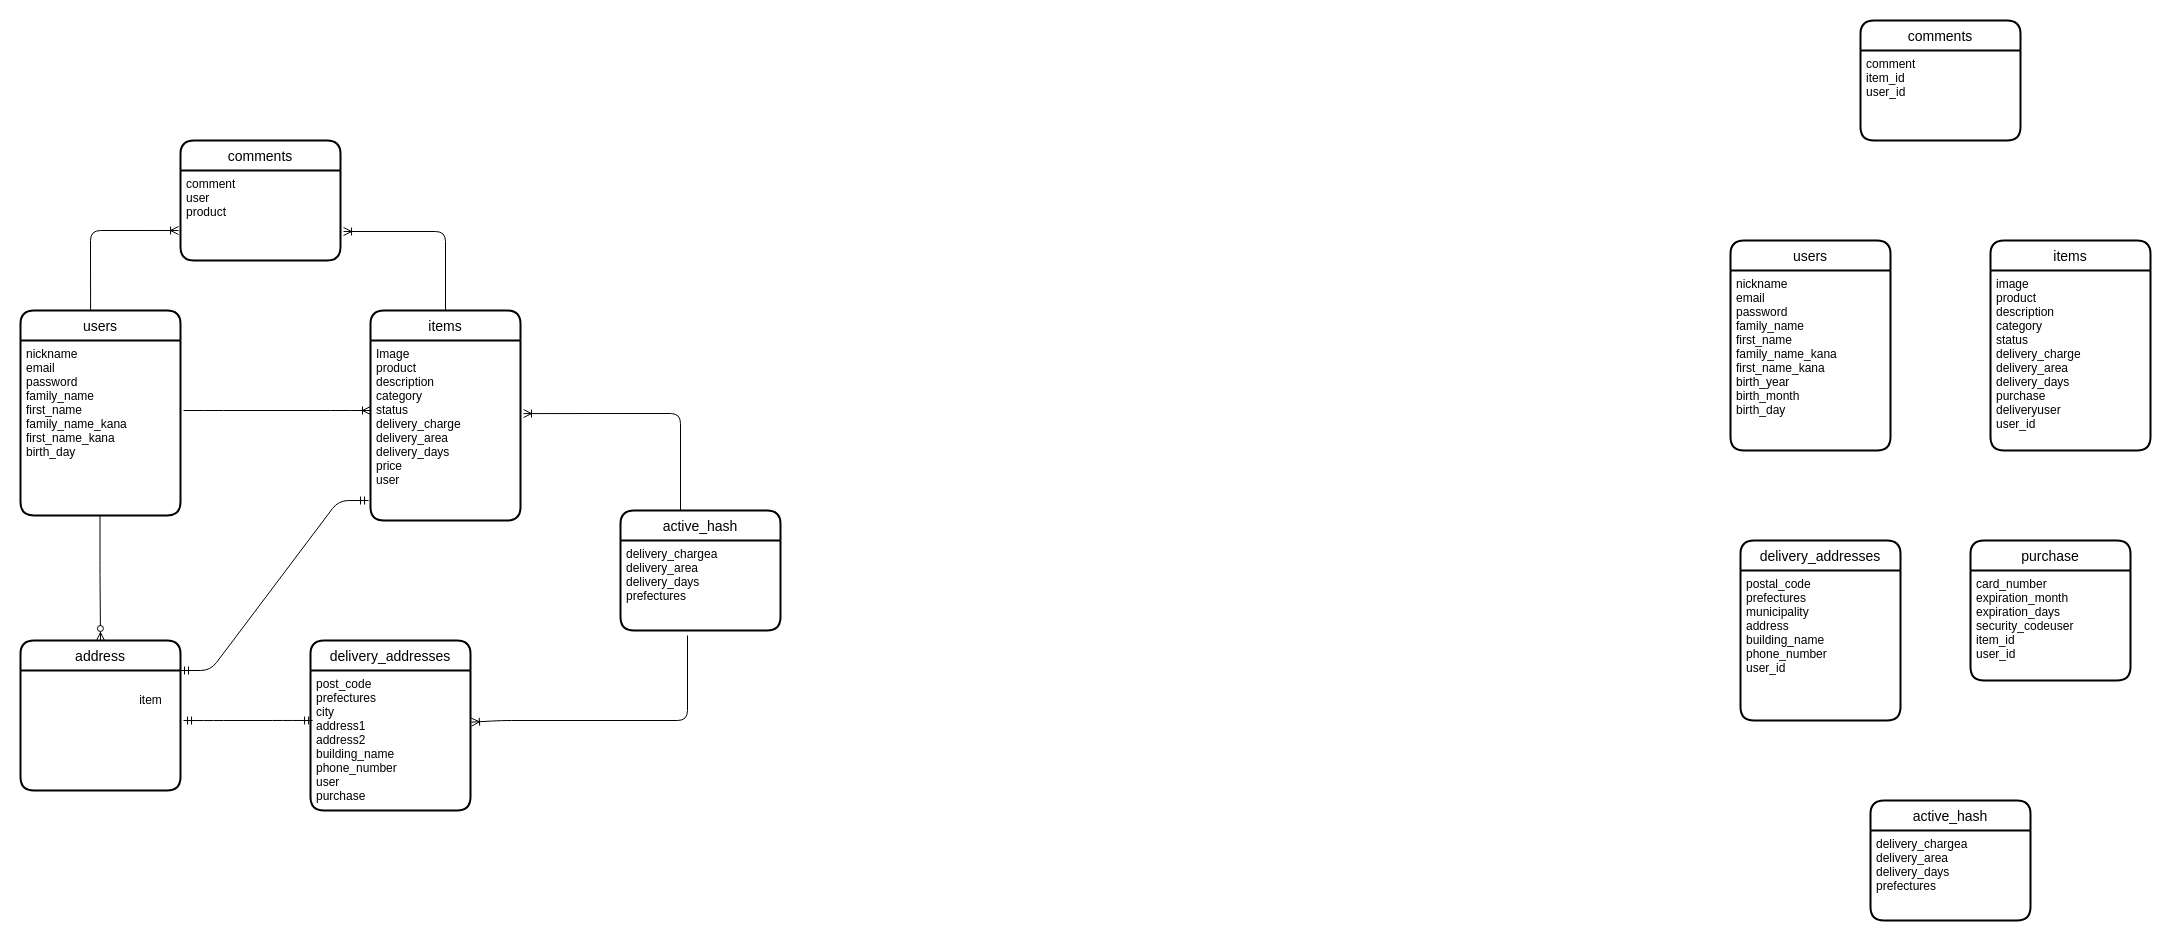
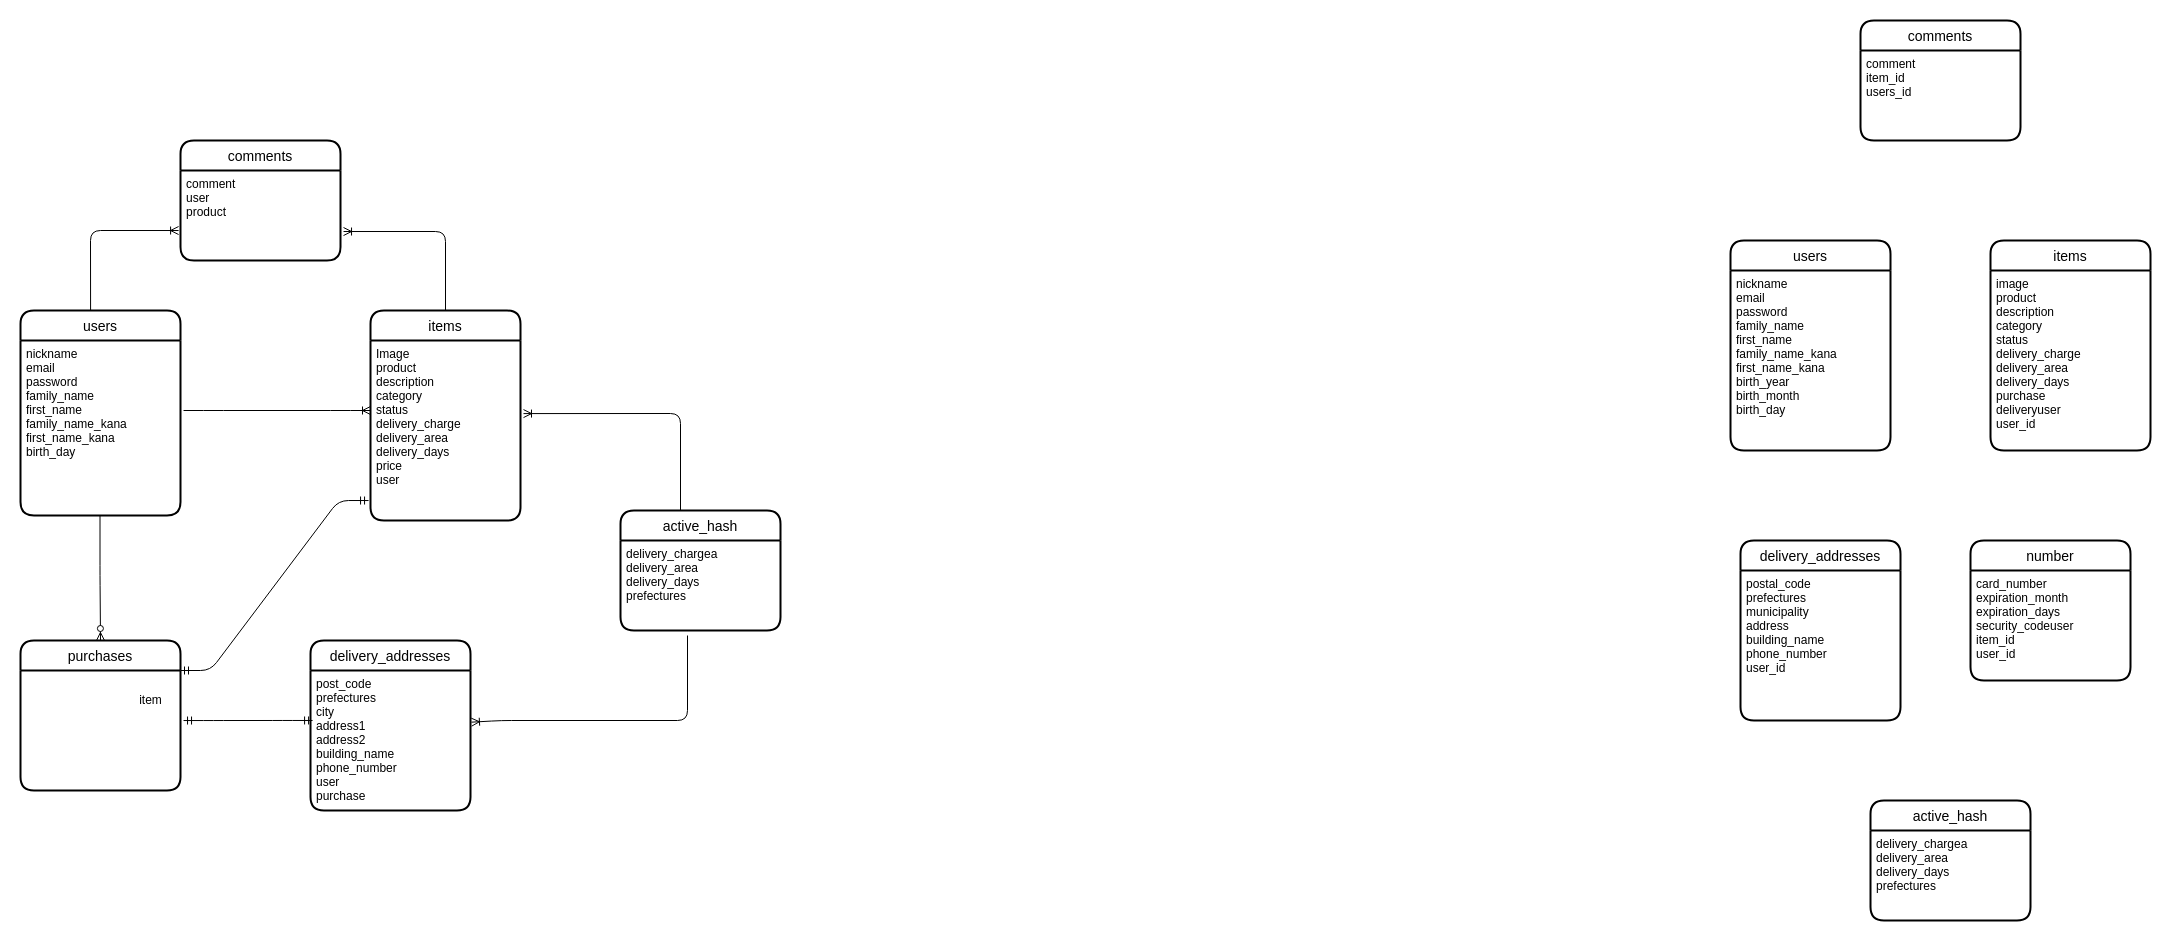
  <mxCell id="0" />
  <mxCell id="1" parent="0" />
  <mxCell id="2" value="users" style="swimlane;childLayout=stackLayout;horizontal=1;startSize=30;horizontalStack=0;rounded=1;fontSize=14;fontStyle=0;strokeWidth=2;resizeParent=0;resizeLast=1;shadow=0;dashed=0;align=center;" parent="1" vertex="1"><mxGeometry x="1730" y="240" width="160" height="210" as="geometry" /></mxCell>
  <mxCell id="3" value="nickname&#10;email&#10;password&#10;family_name&#10;first_name&#10;family_name_kana&#10;first_name_kana&#10;birth_year&#10;birth_month&#10;birth_day" style="align=left;strokeColor=none;fillColor=none;spacingLeft=4;fontSize=12;verticalAlign=top;resizable=0;rotatable=0;part=1;" parent="2" vertex="1"><mxGeometry y="30" width="160" height="180" as="geometry" /></mxCell>
  <mxCell id="4" value="items" style="swimlane;childLayout=stackLayout;horizontal=1;startSize=30;horizontalStack=0;rounded=1;fontSize=14;fontStyle=0;strokeWidth=2;resizeParent=0;resizeLast=1;shadow=0;dashed=0;align=center;" parent="1" vertex="1"><mxGeometry x="1990" y="240" width="160" height="210" as="geometry" /></mxCell>
  <mxCell id="5" value="image&#10;product&#10;description&#10;category&#10;status&#10;delivery_charge&#10;delivery_area&#10;delivery_days&#10;purchase&#10;deliveryuser&#10;user_id" style="align=left;strokeColor=none;fillColor=none;spacingLeft=4;fontSize=12;verticalAlign=top;resizable=0;rotatable=0;part=1;" parent="4" vertex="1"><mxGeometry y="30" width="160" height="180" as="geometry" /></mxCell>
  <mxCell id="6" value="comments" style="swimlane;childLayout=stackLayout;horizontal=1;startSize=30;horizontalStack=0;rounded=1;fontSize=14;fontStyle=0;strokeWidth=2;resizeParent=0;resizeLast=1;shadow=0;dashed=0;align=center;" parent="1" vertex="1"><mxGeometry x="1860" y="20" width="160" height="120" as="geometry" /></mxCell>
- <mxCell id="7" value="comment&#10;item_id&#10;user_id" style="align=left;strokeColor=none;fillColor=none;spacingLeft=4;fontSize=12;verticalAlign=top;resizable=0;rotatable=0;part=1;" parent="6" vertex="1"><mxGeometry y="30" width="160" height="90" as="geometry" /></mxCell>
+ <mxCell id="7" value="comment&#10;item_id&#10;users_id" style="align=left;strokeColor=none;fillColor=none;spacingLeft=4;fontSize=12;verticalAlign=top;resizable=0;rotatable=0;part=1;" parent="6" vertex="1"><mxGeometry y="30" width="160" height="90" as="geometry" /></mxCell>
  <mxCell id="8" value="delivery_addresses" style="swimlane;childLayout=stackLayout;horizontal=1;startSize=30;horizontalStack=0;rounded=1;fontSize=14;fontStyle=0;strokeWidth=2;resizeParent=0;resizeLast=1;shadow=0;dashed=0;align=center;" parent="1" vertex="1"><mxGeometry x="1740" y="540" width="160" height="180" as="geometry" /></mxCell>
  <mxCell id="9" value="postal_code&#10;prefectures&#10;municipality&#10;address&#10;building_name&#10;phone_number&#10;user_id" style="align=left;strokeColor=none;fillColor=none;spacingLeft=4;fontSize=12;verticalAlign=top;resizable=0;rotatable=0;part=1;" parent="8" vertex="1"><mxGeometry y="30" width="160" height="150" as="geometry" /></mxCell>
- <mxCell id="10" value="purchase" style="swimlane;childLayout=stackLayout;horizontal=1;startSize=30;horizontalStack=0;rounded=1;fontSize=14;fontStyle=0;strokeWidth=2;resizeParent=0;resizeLast=1;shadow=0;dashed=0;align=center;" parent="1" vertex="1"><mxGeometry x="1970" y="540" width="160" height="140" as="geometry" /></mxCell>
+ <mxCell id="10" value="number" style="swimlane;childLayout=stackLayout;horizontal=1;startSize=30;horizontalStack=0;rounded=1;fontSize=14;fontStyle=0;strokeWidth=2;resizeParent=0;resizeLast=1;shadow=0;dashed=0;align=center;" parent="1" vertex="1"><mxGeometry x="1970" y="540" width="160" height="140" as="geometry" /></mxCell>
  <mxCell id="11" value="card_number&#10;expiration_month&#10;expiration_days&#10;security_codeuser&#10;item_id&#10;user_id" style="align=left;strokeColor=none;fillColor=none;spacingLeft=4;fontSize=12;verticalAlign=top;resizable=0;rotatable=0;part=1;" parent="10" vertex="1"><mxGeometry y="30" width="160" height="110" as="geometry" /></mxCell>
  <mxCell id="12" value="active_hash" style="swimlane;childLayout=stackLayout;horizontal=1;startSize=30;horizontalStack=0;rounded=1;fontSize=14;fontStyle=0;strokeWidth=2;resizeParent=0;resizeLast=1;shadow=0;dashed=0;align=center;" parent="1" vertex="1"><mxGeometry x="1870" y="800" width="160" height="120" as="geometry" /></mxCell>
  <mxCell id="13" value="delivery_chargea&#10;delivery_area&#10;delivery_days&#10;prefectures" style="align=left;strokeColor=none;fillColor=none;spacingLeft=4;fontSize=12;verticalAlign=top;resizable=0;rotatable=0;part=1;" parent="12" vertex="1"><mxGeometry y="30" width="160" height="90" as="geometry" /></mxCell>
  <mxCell id="14" value="users" style="swimlane;childLayout=stackLayout;horizontal=1;startSize=30;horizontalStack=0;rounded=1;fontSize=14;fontStyle=0;strokeWidth=2;resizeParent=0;resizeLast=1;shadow=0;dashed=0;align=center;" parent="1" vertex="1"><mxGeometry x="20" y="310" width="160" height="205" as="geometry" /></mxCell>
  <mxCell id="15" value="nickname&#10;email&#10;password&#10;family_name&#10;first_name&#10;family_name_kana&#10;first_name_kana&#10;birth_day" style="align=left;strokeColor=none;fillColor=none;spacingLeft=4;fontSize=12;verticalAlign=top;resizable=0;rotatable=0;part=1;" parent="14" vertex="1"><mxGeometry y="30" width="160" height="175" as="geometry" /></mxCell>
  <mxCell id="16" value="" style="fontSize=12;html=1;endArrow=ERoneToMany;entryX=-0.012;entryY=0.667;entryDx=0;entryDy=0;entryPerimeter=0;exitX=0.438;exitY=0;exitDx=0;exitDy=0;exitPerimeter=0;" parent="1" source="14" target="19" edge="1"><mxGeometry width="100" height="100" relative="1" as="geometry"><mxPoint x="90" y="325" as="sourcePoint" /><mxPoint x="170" y="210" as="targetPoint" /><Array as="points"><mxPoint x="90" y="230" /></Array></mxGeometry></mxCell>
  <mxCell id="17" value="" style="fontSize=12;html=1;endArrow=ERoneToMany;exitX=0.5;exitY=0;exitDx=0;exitDy=0;elbow=vertical;entryX=1.019;entryY=0.678;entryDx=0;entryDy=0;entryPerimeter=0;" parent="1" source="22" target="19" edge="1"><mxGeometry width="100" height="100" relative="1" as="geometry"><mxPoint x="430" y="310" as="sourcePoint" /><mxPoint x="342" y="210" as="targetPoint" /><Array as="points"><mxPoint x="445" y="231" /></Array></mxGeometry></mxCell>
  <mxCell id="18" value="comments" style="swimlane;childLayout=stackLayout;horizontal=1;startSize=30;horizontalStack=0;rounded=1;fontSize=14;fontStyle=0;strokeWidth=2;resizeParent=0;resizeLast=1;shadow=0;dashed=0;align=center;" parent="1" vertex="1"><mxGeometry x="180" y="140" width="160" height="120" as="geometry" /></mxCell>
  <mxCell id="19" value="comment&#10;user&#10;product&#10;" style="align=left;strokeColor=none;fillColor=none;spacingLeft=4;fontSize=12;verticalAlign=top;resizable=0;rotatable=0;part=1;" parent="18" vertex="1"><mxGeometry y="30" width="160" height="90" as="geometry" /></mxCell>
- <mxCell id="20" value="address" style="swimlane;childLayout=stackLayout;horizontal=1;startSize=30;horizontalStack=0;rounded=1;fontSize=14;fontStyle=0;strokeWidth=2;resizeParent=0;resizeLast=1;shadow=0;dashed=0;align=center;" parent="1" vertex="1"><mxGeometry x="20" y="640" width="160" height="150" as="geometry" /></mxCell>
+ <mxCell id="20" value="purchases" style="swimlane;childLayout=stackLayout;horizontal=1;startSize=30;horizontalStack=0;rounded=1;fontSize=14;fontStyle=0;strokeWidth=2;resizeParent=0;resizeLast=1;shadow=0;dashed=0;align=center;" parent="1" vertex="1"><mxGeometry x="20" y="640" width="160" height="150" as="geometry" /></mxCell>
  <mxCell id="21" value="" style="fontSize=12;html=1;endArrow=ERzeroToMany;endFill=1;entryX=0.5;entryY=0;entryDx=0;entryDy=0;" parent="1" target="20" edge="1"><mxGeometry width="100" height="100" relative="1" as="geometry"><mxPoint x="99.5" y="515" as="sourcePoint" /><mxPoint x="100" y="630" as="targetPoint" /><Array as="points"><mxPoint x="99.5" y="575" /></Array></mxGeometry></mxCell>
  <mxCell id="22" value="items" style="swimlane;childLayout=stackLayout;horizontal=1;startSize=30;horizontalStack=0;rounded=1;fontSize=14;fontStyle=0;strokeWidth=2;resizeParent=0;resizeLast=1;shadow=0;dashed=0;align=center;" parent="1" vertex="1"><mxGeometry x="370" y="310" width="150" height="210" as="geometry" /></mxCell>
  <mxCell id="23" value="Image&#10;product&#10;description&#10;category&#10;status&#10;delivery_charge&#10;delivery_area&#10;delivery_days&#10;price&#10;user" style="align=left;strokeColor=none;fillColor=none;spacingLeft=4;fontSize=12;verticalAlign=top;resizable=0;rotatable=0;part=1;" parent="22" vertex="1"><mxGeometry y="30" width="150" height="180" as="geometry" /></mxCell>
  <mxCell id="24" value="" style="edgeStyle=entityRelationEdgeStyle;fontSize=12;html=1;endArrow=ERoneToMany;exitX=1.019;exitY=0.4;exitDx=0;exitDy=0;exitPerimeter=0;" parent="1" source="15" edge="1"><mxGeometry width="100" height="100" relative="1" as="geometry"><mxPoint x="270" y="510" as="sourcePoint" /><mxPoint x="370" y="410" as="targetPoint" /></mxGeometry></mxCell>
  <mxCell id="25" value="delivery_addresses" style="swimlane;childLayout=stackLayout;horizontal=1;startSize=30;horizontalStack=0;rounded=1;fontSize=14;fontStyle=0;strokeWidth=2;resizeParent=0;resizeLast=1;shadow=0;dashed=0;align=center;" parent="1" vertex="1"><mxGeometry x="310" y="640" width="160" height="170" as="geometry" /></mxCell>
  <mxCell id="26" value="post_code&#10;prefectures&#10;city&#10;address1&#10;address2&#10;building_name&#10;phone_number&#10;user&#10;purchase&#10;" style="align=left;strokeColor=none;fillColor=none;spacingLeft=4;fontSize=12;verticalAlign=top;resizable=0;rotatable=0;part=1;" parent="25" vertex="1"><mxGeometry y="30" width="160" height="140" as="geometry" /></mxCell>
  <mxCell id="27" value="" style="edgeStyle=entityRelationEdgeStyle;fontSize=12;html=1;endArrow=ERmandOne;startArrow=ERmandOne;exitX=1.019;exitY=0.417;exitDx=0;exitDy=0;exitPerimeter=0;entryX=0.013;entryY=0.357;entryDx=0;entryDy=0;entryPerimeter=0;" parent="1" target="26" edge="1"><mxGeometry width="100" height="100" relative="1" as="geometry"><mxPoint x="183.04" y="720.04" as="sourcePoint" /><mxPoint x="310" y="725" as="targetPoint" /></mxGeometry></mxCell>
  <mxCell id="28" value="" style="edgeStyle=entityRelationEdgeStyle;fontSize=12;html=1;endArrow=ERmandOne;startArrow=ERmandOne;entryX=-0.013;entryY=0.889;entryDx=0;entryDy=0;entryPerimeter=0;exitX=1;exitY=0;exitDx=0;exitDy=0;" parent="1" target="23" edge="1"><mxGeometry width="100" height="100" relative="1" as="geometry"><mxPoint x="180" y="670" as="sourcePoint" /><mxPoint x="258" y="535" as="targetPoint" /></mxGeometry></mxCell>
  <mxCell id="29" value="active_hash" style="swimlane;childLayout=stackLayout;horizontal=1;startSize=30;horizontalStack=0;rounded=1;fontSize=14;fontStyle=0;strokeWidth=2;resizeParent=0;resizeLast=1;shadow=0;dashed=0;align=center;" parent="1" vertex="1"><mxGeometry x="620" y="510" width="160" height="120" as="geometry" /></mxCell>
  <mxCell id="30" value="delivery_chargea&#10;delivery_area&#10;delivery_days&#10;prefectures" style="align=left;strokeColor=none;fillColor=none;spacingLeft=4;fontSize=12;verticalAlign=top;resizable=0;rotatable=0;part=1;" parent="29" vertex="1"><mxGeometry y="30" width="160" height="90" as="geometry" /></mxCell>
  <mxCell id="31" value="" style="fontSize=12;html=1;endArrow=ERoneToMany;entryX=1.02;entryY=0.406;entryDx=0;entryDy=0;entryPerimeter=0;" parent="1" target="23" edge="1"><mxGeometry width="100" height="100" relative="1" as="geometry"><mxPoint x="680" y="510" as="sourcePoint" /><mxPoint x="780" y="410" as="targetPoint" /><Array as="points"><mxPoint x="680" y="413" /></Array></mxGeometry></mxCell>
  <mxCell id="32" value="" style="fontSize=12;html=1;endArrow=ERoneToMany;entryX=1.006;entryY=0.369;entryDx=0;entryDy=0;entryPerimeter=0;" parent="1" target="26" edge="1"><mxGeometry width="100" height="100" relative="1" as="geometry"><mxPoint x="687" y="635" as="sourcePoint" /><mxPoint x="480" y="718" as="targetPoint" /><Array as="points"><mxPoint x="687" y="720" /><mxPoint x="501" y="720" /></Array></mxGeometry></mxCell>
  <mxCell id="33" value="item" style="text;html=1;align=center;verticalAlign=middle;resizable=0;points=[];autosize=1;" vertex="1" parent="1"><mxGeometry x="130" y="690" width="40" height="20" as="geometry" /></mxCell>
